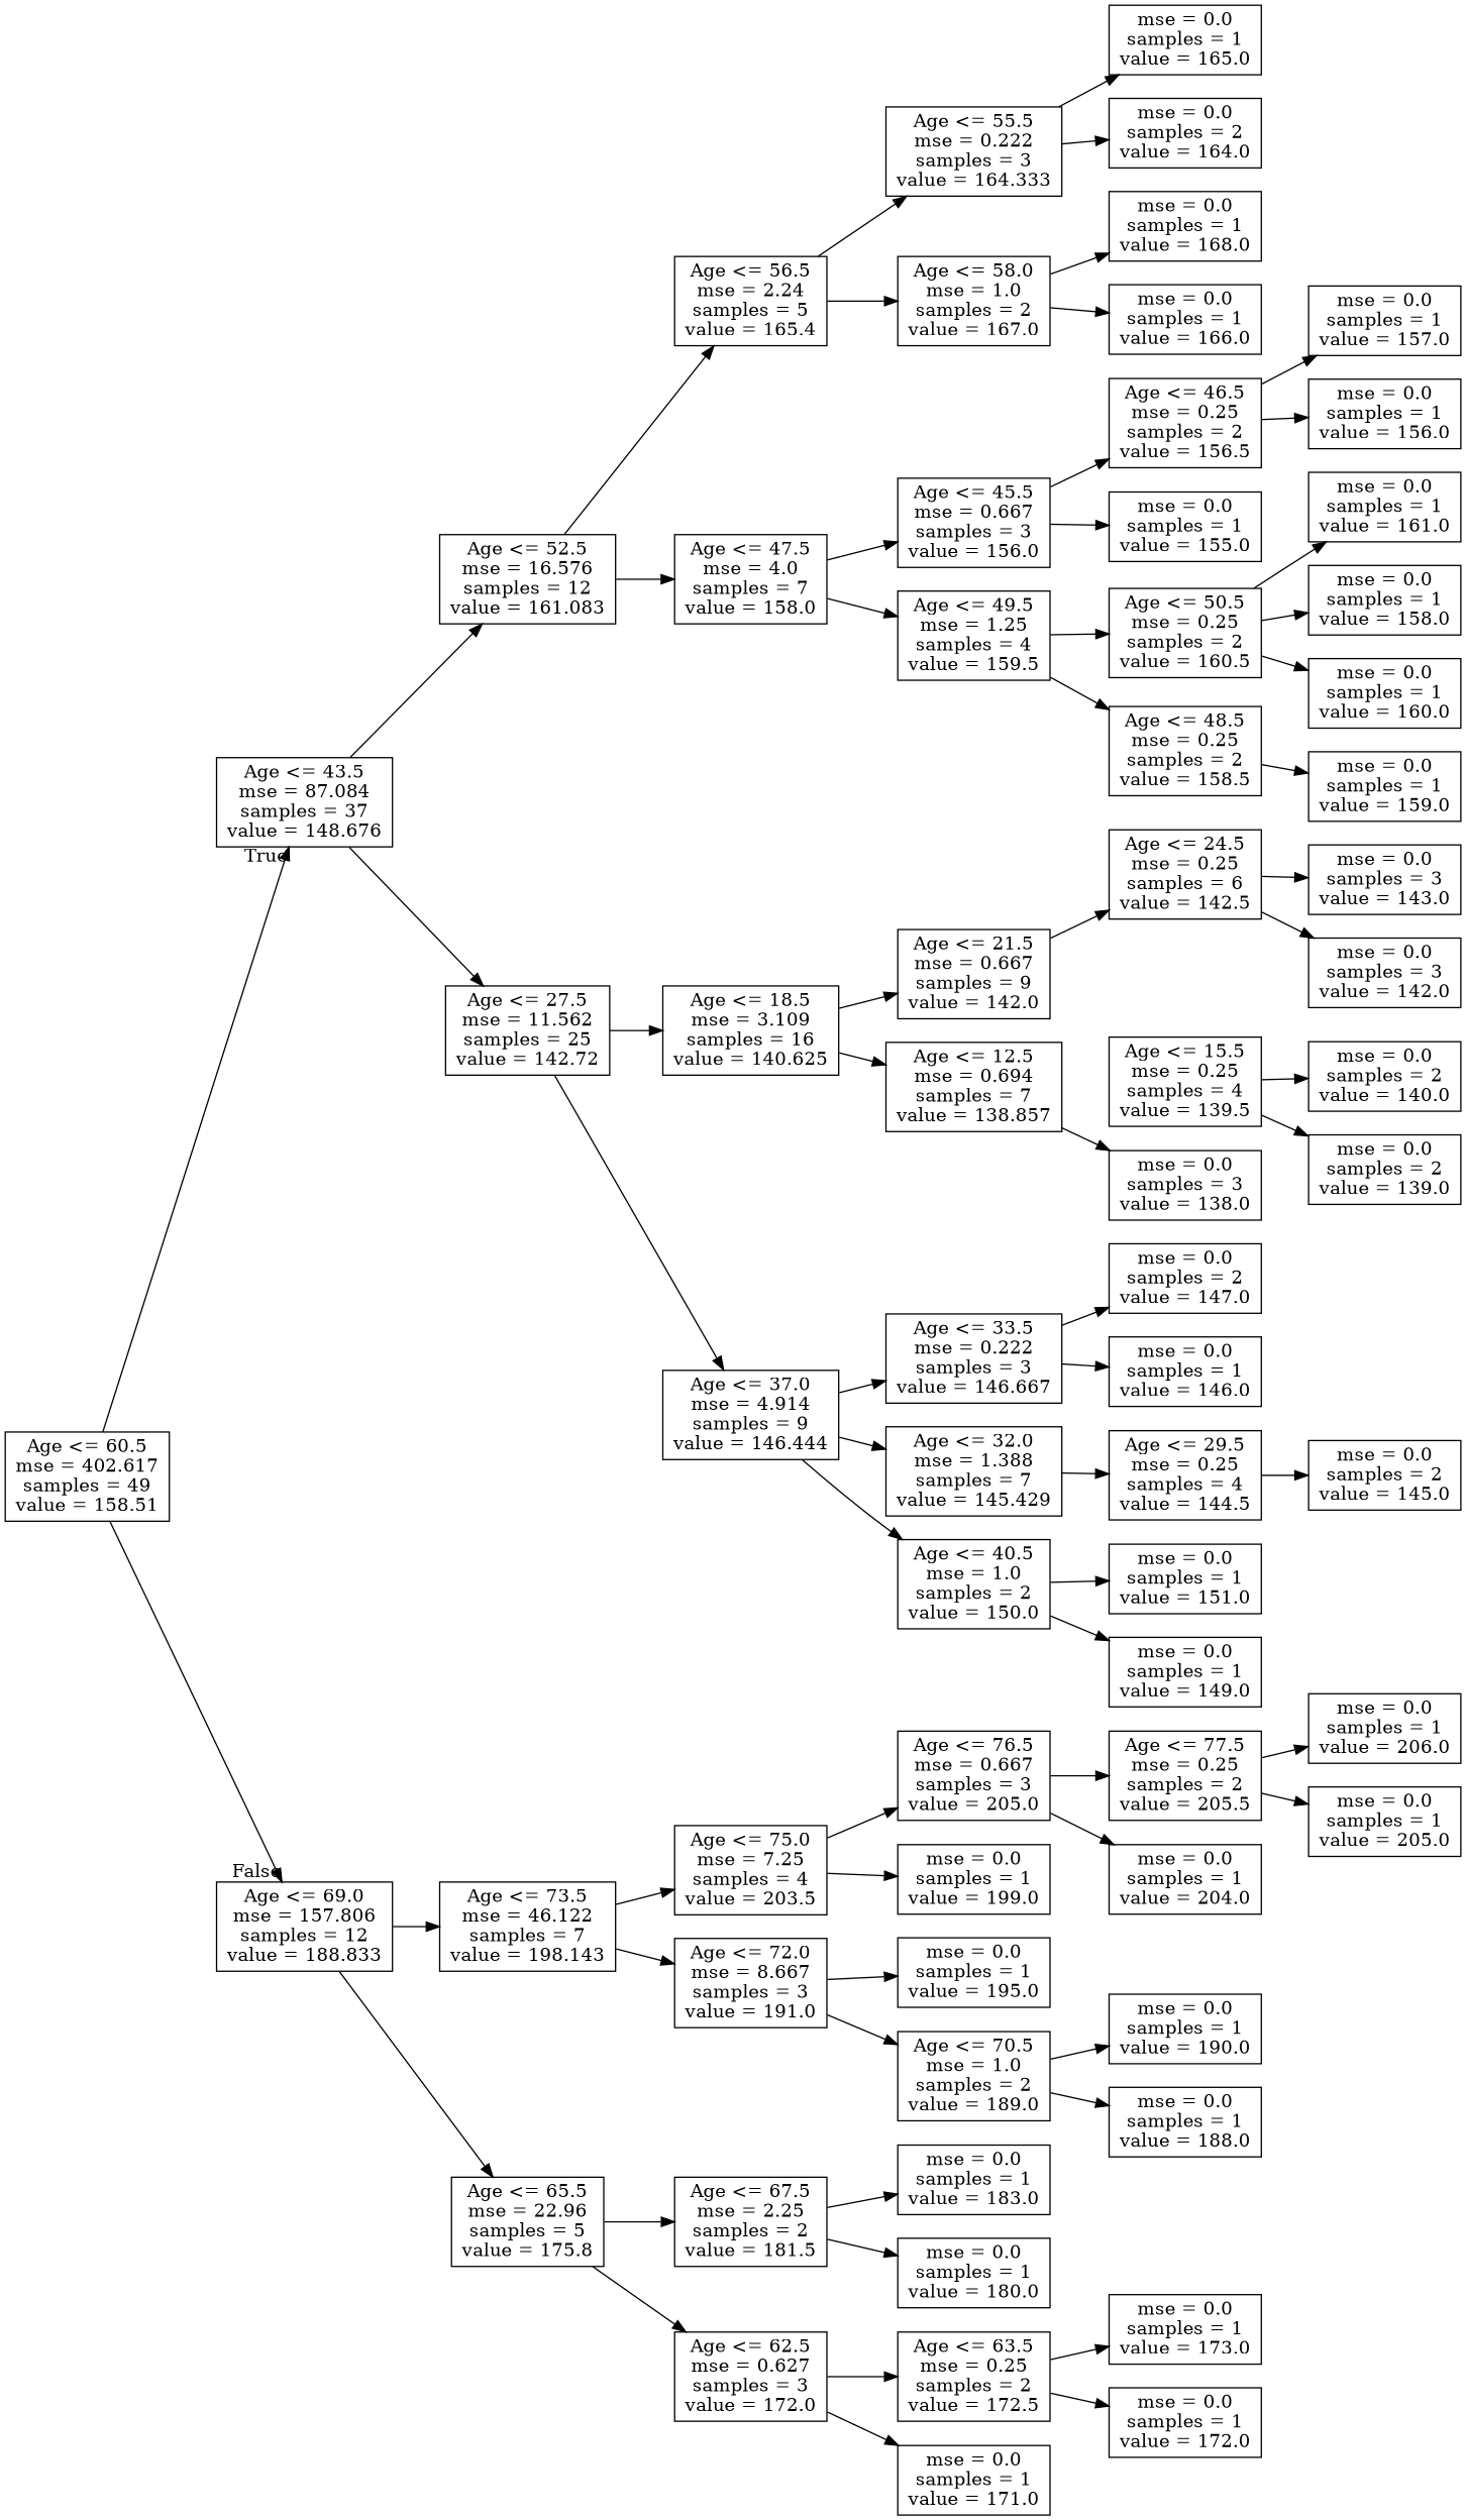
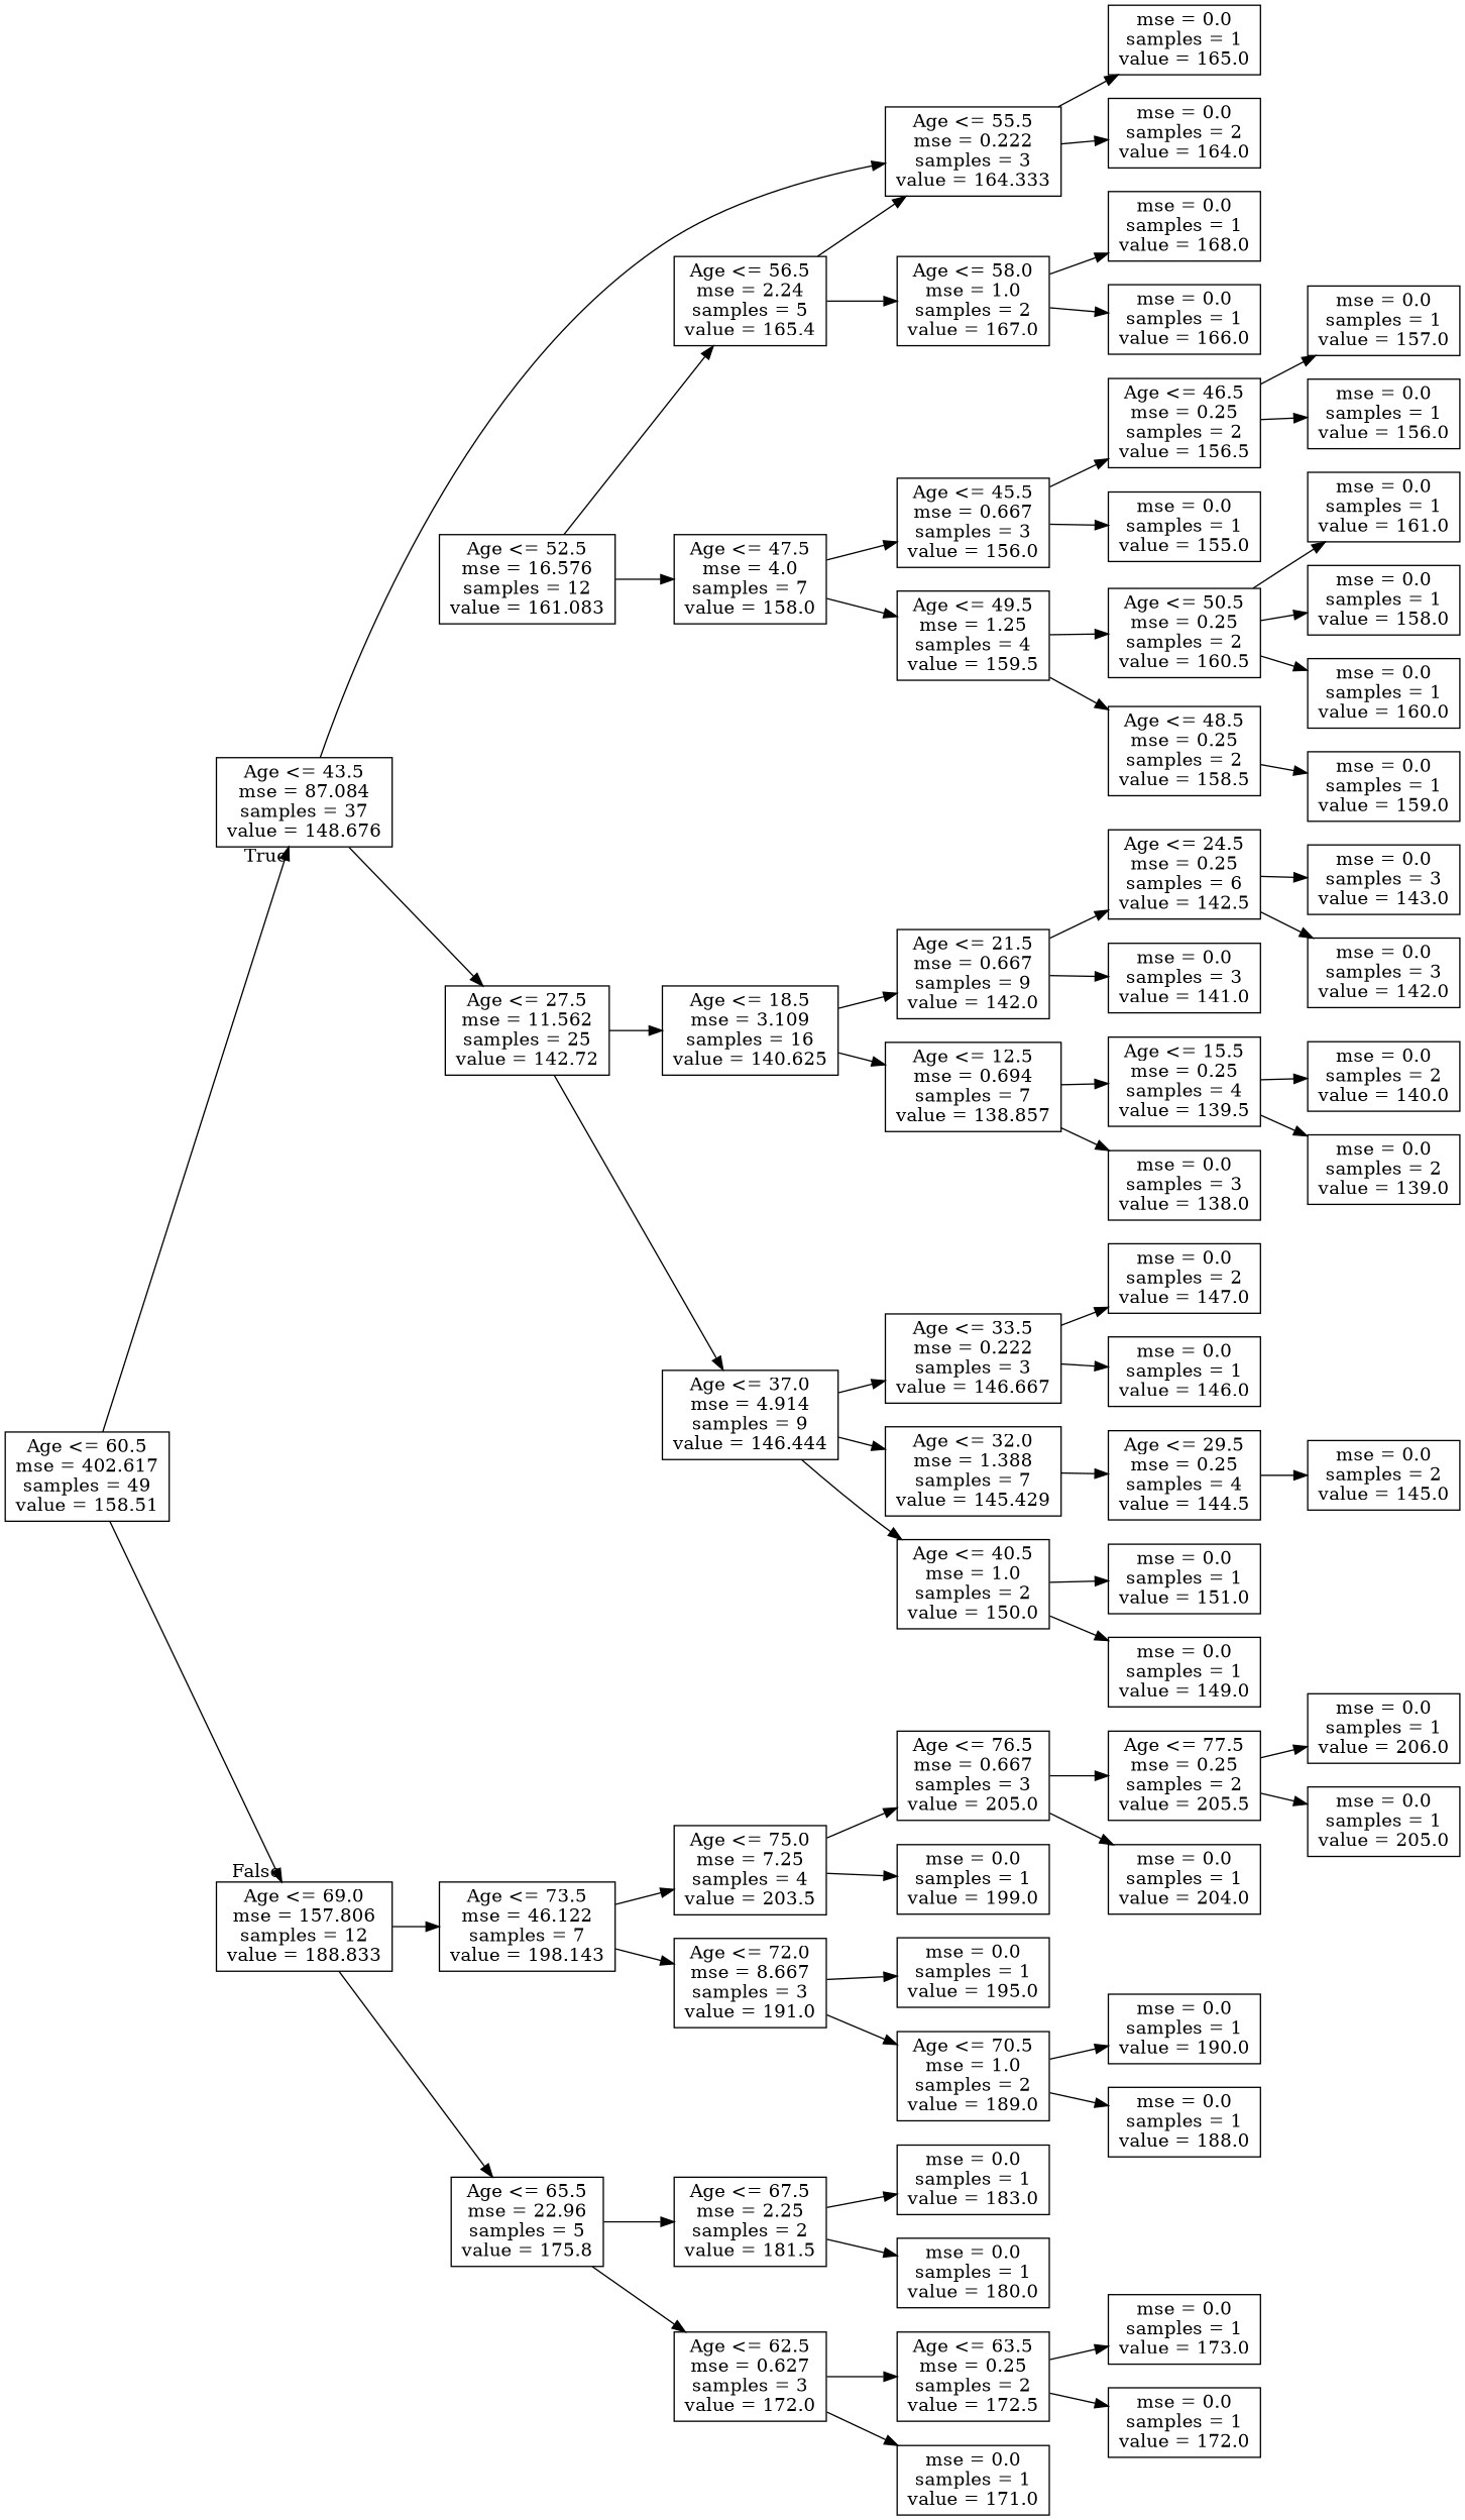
  digraph {
    rankdir=LR
    node [shape=box]
    n1 [label="Age <= 60.5\nmse = 402.617\nsamples = 49\nvalue = 158.51"]
    n2 [label="Age <= 43.5\nmse = 87.084\nsamples = 37\nvalue = 148.676"]
    n3 [label="Age <= 69.0\nmse = 157.806\nsamples = 12\nvalue = 188.833"]
    n4 [label="Age <= 27.5\nmse = 11.562\nsamples = 25\nvalue = 142.72"]
    n5 [label="Age <= 52.5\nmse = 16.576\nsamples = 12\nvalue = 161.083"]
    n6 [label="Age <= 65.5\nmse = 22.96\nsamples = 5\nvalue = 175.8"]
    n7 [label="Age <= 73.5\nmse = 46.122\nsamples = 7\nvalue = 198.143"]
    n8 [label="Age <= 18.5\nmse = 3.109\nsamples = 16\nvalue = 140.625"]
    n9 [label="Age <= 37.0\nmse = 4.914\nsamples = 9\nvalue = 146.444"]
    n10 [label="Age <= 47.5\nmse = 4.0\nsamples = 7\nvalue = 158.0"]
    n11 [label="Age <= 56.5\nmse = 2.24\nsamples = 5\nvalue = 165.4"]
    n12 [label="Age <= 12.5\nmse = 0.694\nsamples = 7\nvalue = 138.857"]
    n13 [label="Age <= 21.5\nmse = 0.667\nsamples = 9\nvalue = 142.0"]
    n14 [label="Age <= 32.0\nmse = 1.388\nsamples = 7\nvalue = 145.429"]
    n15 [label="Age <= 40.5\nmse = 1.0\nsamples = 2\nvalue = 150.0"]
    n16 [label="Age <= 33.5\nmse = 0.222\nsamples = 3\nvalue = 146.667"]
    n17 [label="mse = 0.0\nsamples = 3\nvalue = 138.0"]
    n18 [label="Age <= 15.5\nmse = 0.25\nsamples = 4\nvalue = 139.5"]
+   n19 [label="mse = 0.0\nsamples = 3\nvalue = 141.0"]
    n20 [label="Age <= 24.5\nmse = 0.25\nsamples = 6\nvalue = 142.5"]
    n21 [label="mse = 0.0\nsamples = 2\nvalue = 139.0"]
    n22 [label="mse = 0.0\nsamples = 2\nvalue = 140.0"]
    n23 [label="mse = 0.0\nsamples = 3\nvalue = 142.0"]
    n24 [label="mse = 0.0\nsamples = 3\nvalue = 143.0"]
    n25 [label="Age <= 29.5\nmse = 0.25\nsamples = 4\nvalue = 144.5"]
    n26 [label="mse = 0.0\nsamples = 1\nvalue = 149.0"]
    n27 [label="mse = 0.0\nsamples = 1\nvalue = 151.0"]
    n28 [label="mse = 0.0\nsamples = 2\nvalue = 145.0"]
    n29 [label="mse = 0.0\nsamples = 1\nvalue = 146.0"]
    n30 [label="mse = 0.0\nsamples = 2\nvalue = 147.0"]
    n31 [label="Age <= 45.5\nmse = 0.667\nsamples = 3\nvalue = 156.0"]
    n32 [label="Age <= 49.5\nmse = 1.25\nsamples = 4\nvalue = 159.5"]
    n33 [label="Age <= 55.5\nmse = 0.222\nsamples = 3\nvalue = 164.333"]
    n34 [label="Age <= 58.0\nmse = 1.0\nsamples = 2\nvalue = 167.0"]
    n35 [label="mse = 0.0\nsamples = 1\nvalue = 155.0"]
    n36 [label="Age <= 46.5\nmse = 0.25\nsamples = 2\nvalue = 156.5"]
    n37 [label="Age <= 48.5\nmse = 0.25\nsamples = 2\nvalue = 158.5"]
    n38 [label="Age <= 50.5\nmse = 0.25\nsamples = 2\nvalue = 160.5"]
    n39 [label="mse = 0.0\nsamples = 1\nvalue = 156.0"]
    n40 [label="mse = 0.0\nsamples = 1\nvalue = 157.0"]
    n41 [label="mse = 0.0\nsamples = 1\nvalue = 159.0"]
    n42 [label="mse = 0.0\nsamples = 1\nvalue = 158.0"]
    n43 [label="mse = 0.0\nsamples = 1\nvalue = 160.0"]
    n44 [label="mse = 0.0\nsamples = 1\nvalue = 161.0"]
    n45 [label="mse = 0.0\nsamples = 2\nvalue = 164.0"]
    n46 [label="mse = 0.0\nsamples = 1\nvalue = 165.0"]
    n47 [label="mse = 0.0\nsamples = 1\nvalue = 166.0"]
    n48 [label="mse = 0.0\nsamples = 1\nvalue = 168.0"]
    n49 [label="Age <= 62.5\nmse = 0.627\nsamples = 3\nvalue = 172.0"]
    n50 [label="Age <= 67.5\nmse = 2.25\nsamples = 2\nvalue = 181.5"]
    n51 [label="Age <= 72.0\nmse = 8.667\nsamples = 3\nvalue = 191.0"]
    n52 [label="Age <= 75.0\nmse = 7.25\nsamples = 4\nvalue = 203.5"]
    n53 [label="mse = 0.0\nsamples = 1\nvalue = 171.0"]
    n54 [label="Age <= 63.5\nmse = 0.25\nsamples = 2\nvalue = 172.5"]
    n55 [label="mse = 0.0\nsamples = 1\nvalue = 180.0"]
    n56 [label="mse = 0.0\nsamples = 1\nvalue = 183.0"]
    n57 [label="mse = 0.0\nsamples = 1\nvalue = 172.0"]
    n58 [label="mse = 0.0\nsamples = 1\nvalue = 173.0"]
    n59 [label="Age <= 70.5\nmse = 1.0\nsamples = 2\nvalue = 189.0"]
    n60 [label="mse = 0.0\nsamples = 1\nvalue = 195.0"]
    n61 [label="mse = 0.0\nsamples = 1\nvalue = 199.0"]
    n62 [label="Age <= 76.5\nmse = 0.667\nsamples = 3\nvalue = 205.0"]
    n63 [label="mse = 0.0\nsamples = 1\nvalue = 188.0"]
    n64 [label="mse = 0.0\nsamples = 1\nvalue = 190.0"]
    n65 [label="mse = 0.0\nsamples = 1\nvalue = 204.0"]
    n66 [label="Age <= 77.5\nmse = 0.25\nsamples = 2\nvalue = 205.5"]
    n67 [label="mse = 0.0\nsamples = 1\nvalue = 205.0"]
    n68 [label="mse = 0.0\nsamples = 1\nvalue = 206.0"]
    n1 -> n2 [headlabel=True labelangle=45 labeldistance=2.5]
    n1 -> n3 [headlabel=False labelangle=-45 labeldistance=2.5]
    n2 -> n4
-   n2 -> n5
+   n2 -> n33
    n3 -> n6
    n3 -> n7
    n4 -> n8
    n4 -> n9
    n5 -> n10
    n5 -> n11
    n6 -> n49
    n6 -> n50
    n7 -> n51
    n7 -> n52
    n8 -> n12
    n8 -> n13
    n9 -> n14
    n9 -> n15
    n9 -> n16
    n10 -> n31
    n10 -> n32
    n11 -> n33
    n11 -> n34
    n12 -> n17
+   n12 -> n18
+   n13 -> n19
    n13 -> n20
    n14 -> n25
    n15 -> n26
    n15 -> n27
    n16 -> n29
    n16 -> n30
    n18 -> n21
    n18 -> n22
    n20 -> n23
    n20 -> n24
    n25 -> n28
    n31 -> n35
    n31 -> n36
    n32 -> n37
    n32 -> n38
    n33 -> n45
    n33 -> n46
    n34 -> n47
    n34 -> n48
    n36 -> n39
    n36 -> n40
    n37 -> n41
    n38 -> n42
    n38 -> n43
    n38 -> n44
    n49 -> n53
    n49 -> n54
    n50 -> n55
    n50 -> n56
    n51 -> n59
    n51 -> n60
    n52 -> n61
    n52 -> n62
    n54 -> n57
    n54 -> n58
    n59 -> n63
    n59 -> n64
    n62 -> n65
    n62 -> n66
    n66 -> n67
    n66 -> n68
  }
